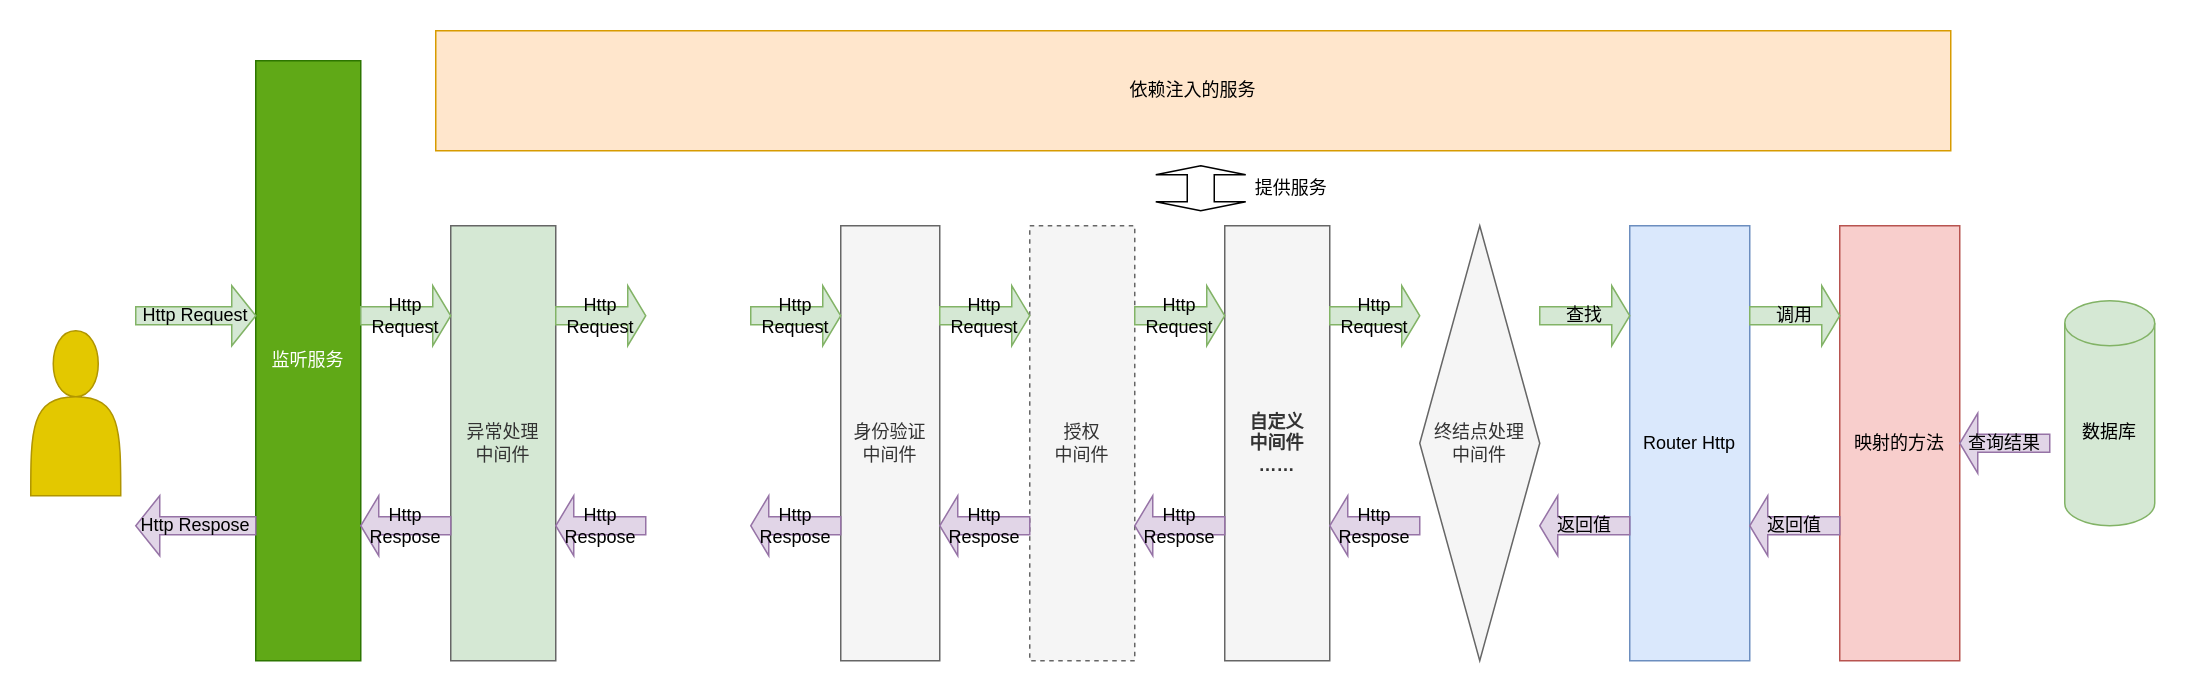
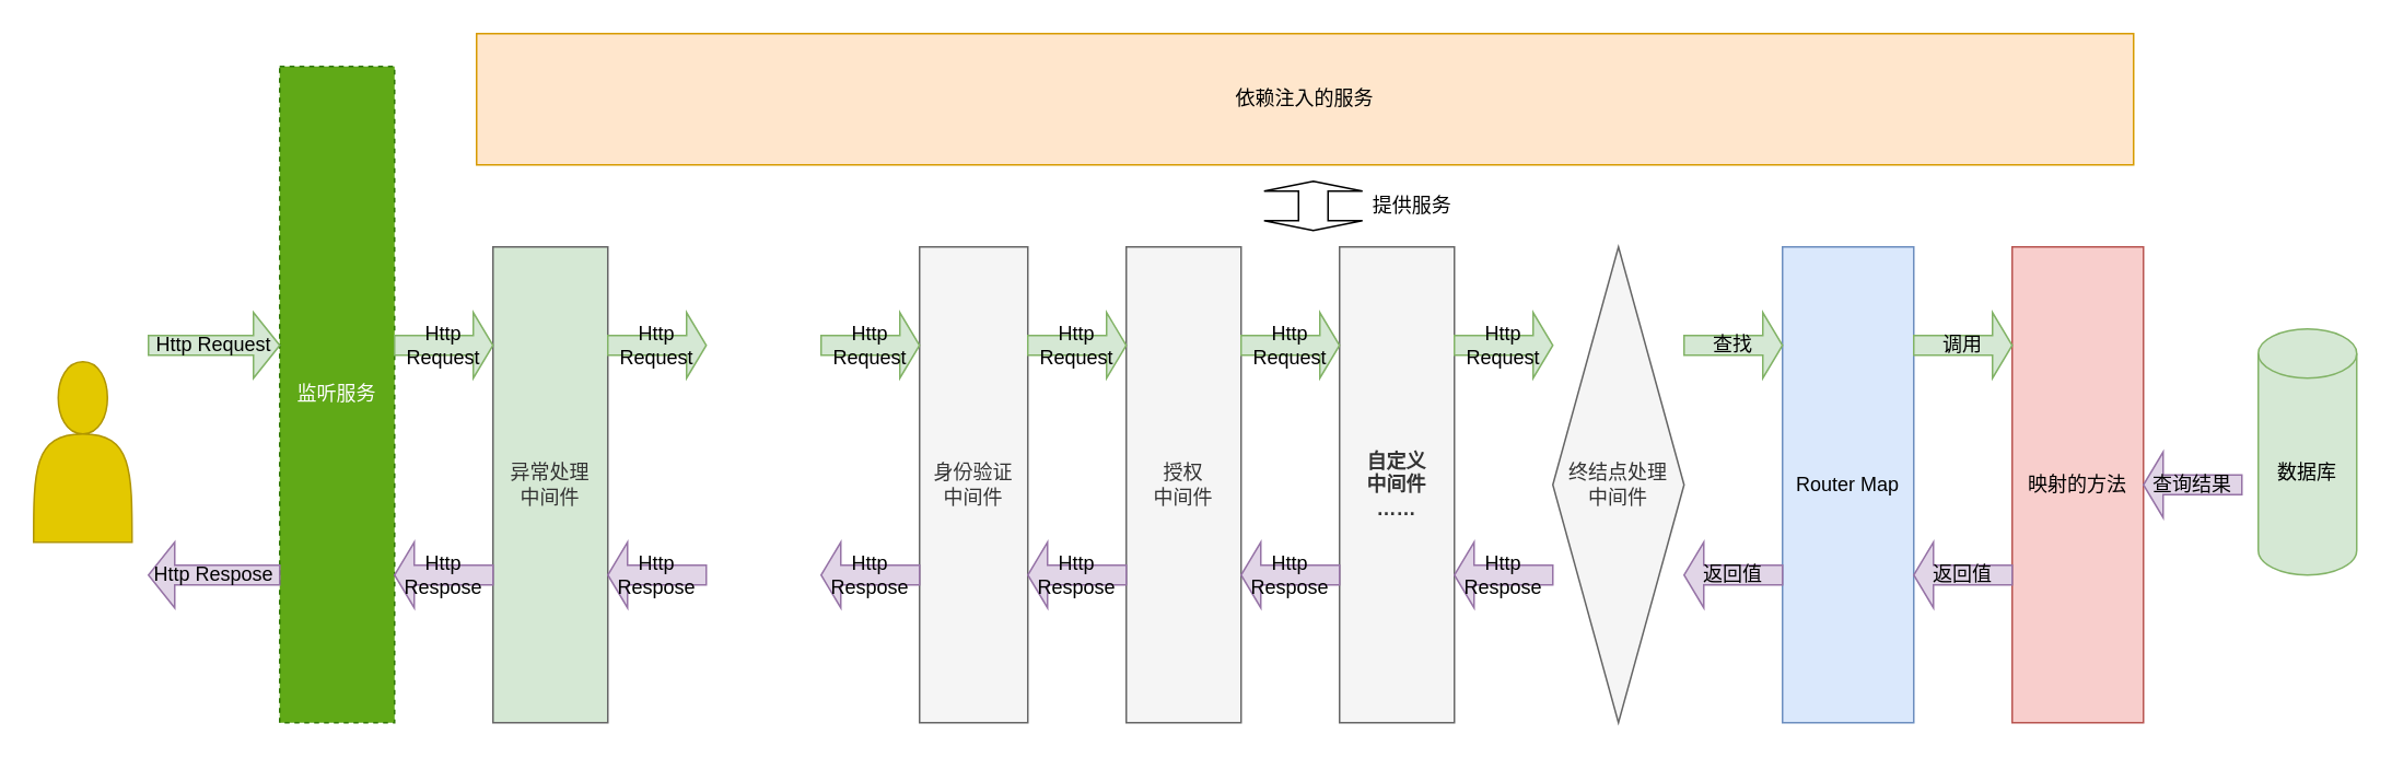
  <mxCell id="0" />
  <mxCell id="1" parent="0" />
- <mxCell id="2" value="监听服务" style="rounded=0;whiteSpace=wrap;html=1;fillColor=#60a917;fontColor=#ffffff;strokeColor=#2D7600;" parent="1" vertex="1"><mxGeometry x="170" y="40" width="70" height="400" as="geometry" /></mxCell>
+ <mxCell id="2" value="监听服务" style="rounded=0;whiteSpace=wrap;html=1;fillColor=#60a917;fontColor=#ffffff;strokeColor=#2D7600;dashed=1;" parent="1" vertex="1"><mxGeometry x="170" y="40" width="70" height="400" as="geometry" /></mxCell>
  <mxCell id="3" value="依赖注入的服务" style="rounded=0;whiteSpace=wrap;html=1;fillColor=#ffe6cc;strokeColor=#d79b00;" parent="1" vertex="1"><mxGeometry x="290" y="20" width="1010" height="80" as="geometry" /></mxCell>
  <mxCell id="4" value="异常处理&lt;div&gt;中间件&lt;/div&gt;" style="rounded=0;whiteSpace=wrap;html=1;fillColor=#d5e8d4;fontColor=#333333;strokeColor=#666666;" parent="1" vertex="1"><mxGeometry x="300" y="150" width="70" height="290" as="geometry" /></mxCell>
- <mxCell id="5" value="Router Http" style="rounded=0;whiteSpace=wrap;html=1;fillColor=#dae8fc;strokeColor=#6c8ebf;" parent="1" vertex="1"><mxGeometry x="1086" y="150" width="80" height="290" as="geometry" /></mxCell>
+ <mxCell id="5" value="Router Map" style="rounded=0;whiteSpace=wrap;html=1;fillColor=#dae8fc;strokeColor=#6c8ebf;" parent="1" vertex="1"><mxGeometry x="1086" y="150" width="80" height="290" as="geometry" /></mxCell>
  <mxCell id="6" value="映射的方法" style="rounded=0;whiteSpace=wrap;html=1;fillColor=#f8cecc;strokeColor=#b85450;" parent="1" vertex="1"><mxGeometry x="1226" y="150" width="80" height="290" as="geometry" /></mxCell>
  <mxCell id="7" value="数据库" style="shape=cylinder3;whiteSpace=wrap;html=1;boundedLbl=1;backgroundOutline=1;size=15;fillColor=#d5e8d4;strokeColor=#82b366;" parent="1" vertex="1"><mxGeometry x="1376" y="200" width="60" height="150" as="geometry" /></mxCell>
  <mxCell id="8" value="身份验证&lt;div&gt;中间件&lt;br&gt;&lt;/div&gt;" style="rounded=0;whiteSpace=wrap;html=1;fillColor=#f5f5f5;fontColor=#333333;strokeColor=#666666;" parent="1" vertex="1"><mxGeometry x="560" y="150" width="66" height="290" as="geometry" /></mxCell>
- <mxCell id="9" value="授权&lt;div&gt;中间件&lt;br&gt;&lt;/div&gt;" style="rounded=0;whiteSpace=wrap;html=1;fillColor=#f5f5f5;fontColor=#333333;strokeColor=#666666;dashed=1;" parent="1" vertex="1"><mxGeometry x="686" y="150" width="70" height="290" as="geometry" /></mxCell>
+ <mxCell id="9" value="授权&lt;div&gt;中间件&lt;br&gt;&lt;/div&gt;" style="rounded=0;whiteSpace=wrap;html=1;fillColor=#f5f5f5;fontColor=#333333;strokeColor=#666666;" parent="1" vertex="1"><mxGeometry x="686" y="150" width="70" height="290" as="geometry" /></mxCell>
  <mxCell id="10" value="终结点处理&lt;div&gt;中间件&lt;br&gt;&lt;/div&gt;" style="rhombus;whiteSpace=wrap;html=1;fillColor=#f5f5f5;fontColor=#333333;strokeColor=#666666;" parent="1" vertex="1"><mxGeometry x="946" y="150" width="80" height="290" as="geometry" /></mxCell>
  <mxCell id="11" value="&lt;b&gt;自定义&lt;/b&gt;&lt;div&gt;&lt;b&gt;中间件&lt;/b&gt;&lt;/div&gt;&lt;div&gt;&lt;b&gt;……&lt;/b&gt;&lt;/div&gt;" style="rounded=0;whiteSpace=wrap;html=1;fillColor=#f5f5f5;fontColor=#333333;strokeColor=#666666;" parent="1" vertex="1"><mxGeometry x="816" y="150" width="70" height="290" as="geometry" /></mxCell>
  <mxCell id="12" value="" style="shape=actor;whiteSpace=wrap;html=1;fillColor=#e3c800;fontColor=#000000;strokeColor=#B09500;" parent="1" vertex="1"><mxGeometry x="20" y="220" width="60" height="110" as="geometry" /></mxCell>
  <mxCell id="13" value="Http Request" style="shape=singleArrow;whiteSpace=wrap;html=1;fillColor=#d5e8d4;strokeColor=#82b366;" parent="1" vertex="1"><mxGeometry x="90" y="190" width="80" height="40" as="geometry" /></mxCell>
  <mxCell id="14" value="Http Respose" style="shape=singleArrow;direction=west;whiteSpace=wrap;html=1;fillColor=#e1d5e7;strokeColor=#9673a6;" parent="1" vertex="1"><mxGeometry x="90" y="330" width="80" height="40" as="geometry" /></mxCell>
  <mxCell id="15" value="Http Request" style="shape=singleArrow;whiteSpace=wrap;html=1;fillColor=#d5e8d4;strokeColor=#82b366;" parent="1" vertex="1"><mxGeometry x="240" y="190" width="60" height="40" as="geometry" /></mxCell>
  <mxCell id="16" value="Http Request" style="shape=singleArrow;whiteSpace=wrap;html=1;fillColor=#d5e8d4;strokeColor=#82b366;" parent="1" vertex="1"><mxGeometry x="370" y="190" width="60" height="40" as="geometry" /></mxCell>
  <mxCell id="17" value="Http Request" style="shape=singleArrow;whiteSpace=wrap;html=1;fillColor=#d5e8d4;strokeColor=#82b366;" parent="1" vertex="1"><mxGeometry x="500" y="190" width="60" height="40" as="geometry" /></mxCell>
  <mxCell id="18" value="Http Request" style="shape=singleArrow;whiteSpace=wrap;html=1;fillColor=#d5e8d4;strokeColor=#82b366;" parent="1" vertex="1"><mxGeometry x="626" y="190" width="60" height="40" as="geometry" /></mxCell>
  <mxCell id="19" value="Http Request" style="shape=singleArrow;whiteSpace=wrap;html=1;fillColor=#d5e8d4;strokeColor=#82b366;" parent="1" vertex="1"><mxGeometry x="756" y="190" width="60" height="40" as="geometry" /></mxCell>
  <mxCell id="20" value="Http Request" style="shape=singleArrow;whiteSpace=wrap;html=1;fillColor=#d5e8d4;strokeColor=#82b366;" parent="1" vertex="1"><mxGeometry x="886" y="190" width="60" height="40" as="geometry" /></mxCell>
  <mxCell id="21" value="查找" style="shape=singleArrow;whiteSpace=wrap;html=1;fillColor=#d5e8d4;strokeColor=#82b366;" parent="1" vertex="1"><mxGeometry x="1026" y="190" width="60" height="40" as="geometry" /></mxCell>
  <mxCell id="22" value="调用" style="shape=singleArrow;whiteSpace=wrap;html=1;fillColor=#d5e8d4;strokeColor=#82b366;" parent="1" vertex="1"><mxGeometry x="1166" y="190" width="60" height="40" as="geometry" /></mxCell>
  <mxCell id="23" value="Http Respose" style="shape=singleArrow;direction=west;whiteSpace=wrap;html=1;fillColor=#e1d5e7;strokeColor=#9673a6;" parent="1" vertex="1"><mxGeometry x="240" y="330" width="60" height="40" as="geometry" /></mxCell>
  <mxCell id="24" value="Http Respose" style="shape=singleArrow;direction=west;whiteSpace=wrap;html=1;fillColor=#e1d5e7;strokeColor=#9673a6;" parent="1" vertex="1"><mxGeometry x="370" y="330" width="60" height="40" as="geometry" /></mxCell>
  <mxCell id="25" value="Http Respose" style="shape=singleArrow;direction=west;whiteSpace=wrap;html=1;fillColor=#e1d5e7;strokeColor=#9673a6;" parent="1" vertex="1"><mxGeometry x="500" y="330" width="60" height="40" as="geometry" /></mxCell>
  <mxCell id="26" value="Http Respose" style="shape=singleArrow;direction=west;whiteSpace=wrap;html=1;fillColor=#e1d5e7;strokeColor=#9673a6;" parent="1" vertex="1"><mxGeometry x="626" y="330" width="60" height="40" as="geometry" /></mxCell>
  <mxCell id="27" value="Http Respose" style="shape=singleArrow;direction=west;whiteSpace=wrap;html=1;fillColor=#e1d5e7;strokeColor=#9673a6;" parent="1" vertex="1"><mxGeometry x="756" y="330" width="60" height="40" as="geometry" /></mxCell>
  <mxCell id="28" value="Http Respose" style="shape=singleArrow;direction=west;whiteSpace=wrap;html=1;fillColor=#e1d5e7;strokeColor=#9673a6;" parent="1" vertex="1"><mxGeometry x="886" y="330" width="60" height="40" as="geometry" /></mxCell>
  <mxCell id="29" value="返回值" style="shape=singleArrow;direction=west;whiteSpace=wrap;html=1;fillColor=#e1d5e7;strokeColor=#9673a6;" parent="1" vertex="1"><mxGeometry x="1026" y="330" width="60" height="40" as="geometry" /></mxCell>
  <mxCell id="30" value="返回值" style="shape=singleArrow;direction=west;whiteSpace=wrap;html=1;fillColor=#e1d5e7;strokeColor=#9673a6;" parent="1" vertex="1"><mxGeometry x="1166" y="330" width="60" height="40" as="geometry" /></mxCell>
  <mxCell id="31" value="查询结果" style="shape=singleArrow;direction=west;whiteSpace=wrap;html=1;fillColor=#e1d5e7;strokeColor=#9673a6;" parent="1" vertex="1"><mxGeometry x="1306" y="275" width="60" height="40" as="geometry" /></mxCell>
  <mxCell id="32" value="" style="shape=doubleArrow;direction=south;whiteSpace=wrap;html=1;" parent="1" vertex="1"><mxGeometry x="770" y="110" width="60" height="30" as="geometry" /></mxCell>
  <mxCell id="33" value="提供服务" style="text;html=1;align=center;verticalAlign=middle;resizable=0;points=[];autosize=1;strokeColor=none;fillColor=none;" parent="1" vertex="1"><mxGeometry x="825" y="110" width="70" height="30" as="geometry" /></mxCell>
